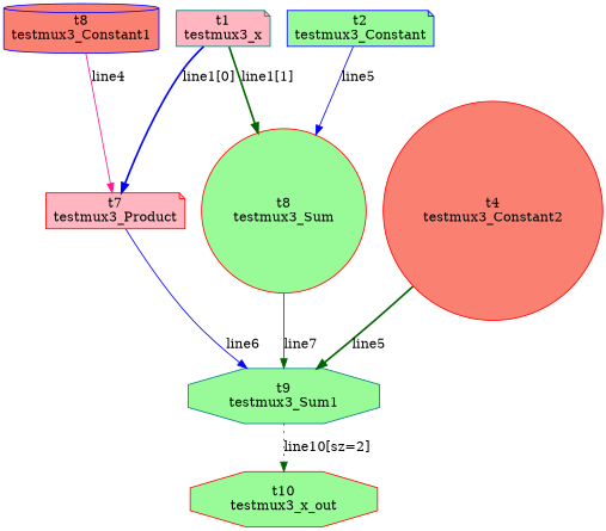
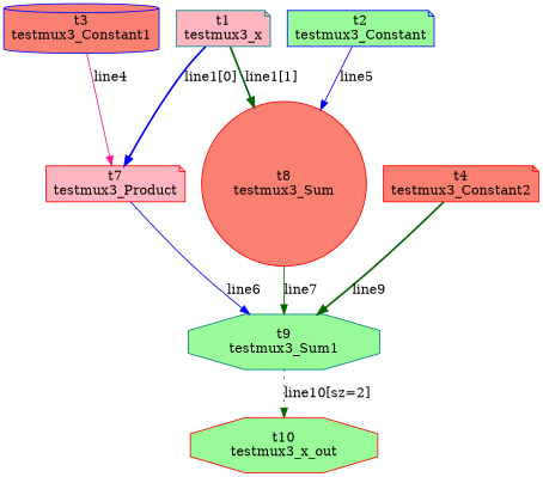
  digraph {
    node [color=red fillcolor=palegreen shape=note style=filled]
    edge [color=darkgreen style=solid]
    n1 [color=teal fillcolor=lightpink label="t1\ntestmux3_x"]
-   n2 [label="t8\ntestmux3_Sum" shape=circle]
+   n2 [fillcolor=salmon label="t8\ntestmux3_Sum" shape=circle]
    n3 [fillcolor=lightpink label="t7\ntestmux3_Product"]
    n4 [color=teal label="t9\ntestmux3_Sum1" shape=octagon]
    n5 [label="t10\ntestmux3_x_out" shape=octagon]
    n6 [color=blue label="t2\ntestmux3_Constant"]
-   n7 [color=blue fillcolor=salmon label="t8\ntestmux3_Constant1" shape=cylinder]
-   n8 [fillcolor=salmon label="t4\ntestmux3_Constant2" shape=circle]
+   n7 [color=blue fillcolor=salmon label="t3\ntestmux3_Constant1" shape=cylinder]
+   n8 [fillcolor=salmon label="t4\ntestmux3_Constant2"]
    n1 -> n2 [label="line1[1]" style=bold]
    n1 -> n3 [color=blue label="line1[0]" style=bold]
    n2 -> n4 [label=line7]
    n3 -> n4 [color=blue label=line6]
    n4 -> n5 [label="line10[sz=2]" style=dotted]
    n6 -> n2 [color=blue label=line5]
    n7 -> n3 [color=deeppink label=line4]
-   n8 -> n4 [label=line5 style=bold]
+   n8 -> n4 [label=line9 style=bold]
  }
